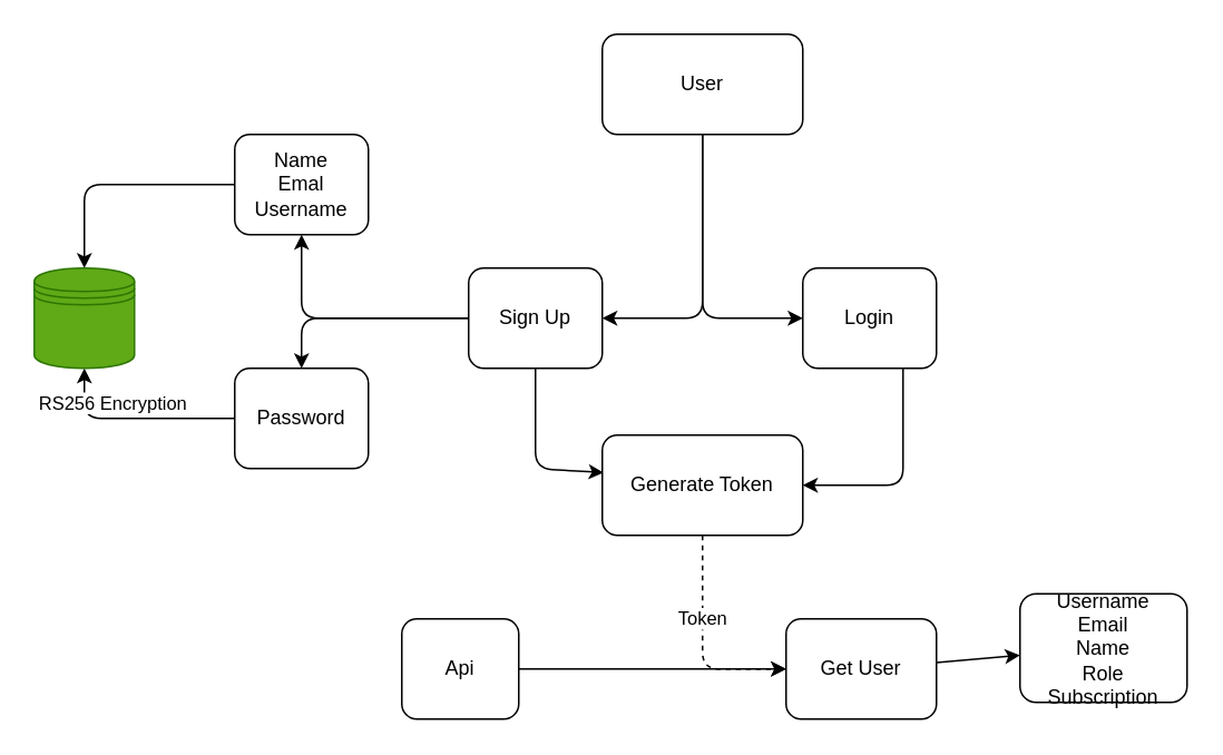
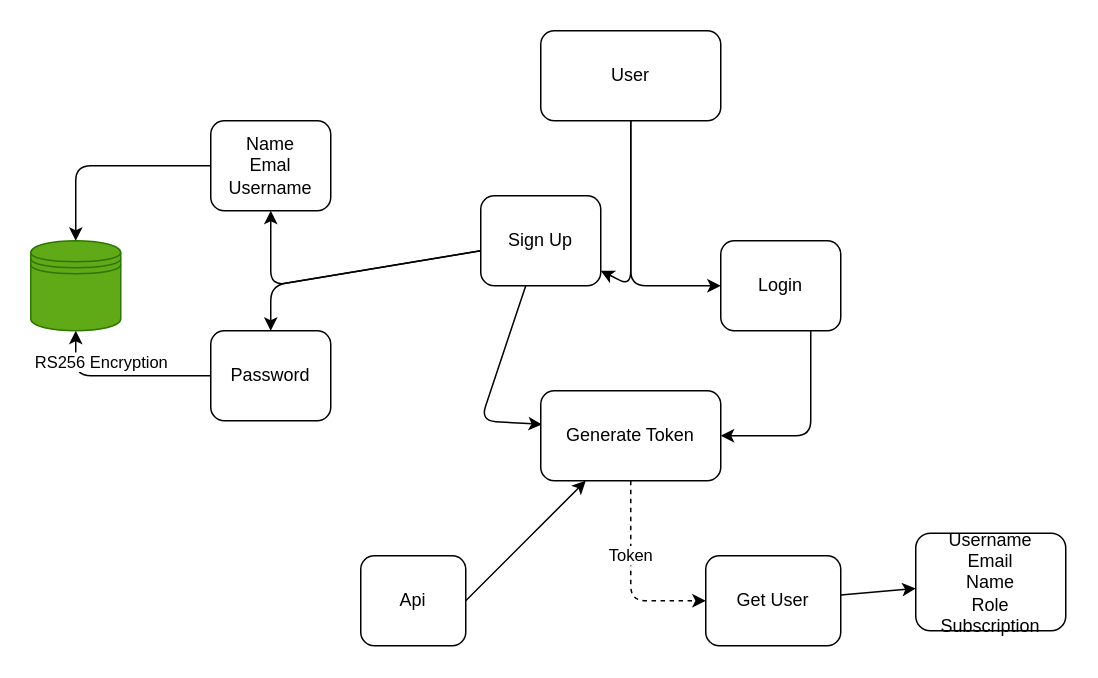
  <mxCell id="0" />
  <mxCell id="1" parent="0" />
  <mxCell id="2" value="" style="edgeStyle=none;html=1;" parent="1" source="4" target="8" edge="1"><mxGeometry relative="1" as="geometry"><Array as="points"><mxPoint x="420" y="190" /></Array></mxGeometry></mxCell>
  <mxCell id="3" style="edgeStyle=none;html=1;exitX=0.5;exitY=1;exitDx=0;exitDy=0;" parent="1" source="4" edge="1"><mxGeometry relative="1" as="geometry"><mxPoint x="480" y="190" as="targetPoint" /><Array as="points"><mxPoint x="420" y="190" /></Array></mxGeometry></mxCell>
  <mxCell id="4" value="User" style="rounded=1;whiteSpace=wrap;html=1;" parent="1" vertex="1"><mxGeometry x="360" y="20" width="120" height="60" as="geometry" /></mxCell>
  <mxCell id="5" value="" style="edgeStyle=none;html=1;" parent="1" source="8" target="11" edge="1"><mxGeometry relative="1" as="geometry"><Array as="points"><mxPoint x="180" y="190" /></Array></mxGeometry></mxCell>
  <mxCell id="6" value="" style="edgeStyle=none;html=1;" parent="1" source="8" target="13" edge="1"><mxGeometry relative="1" as="geometry"><Array as="points"><mxPoint x="180" y="190" /></Array></mxGeometry></mxCell>
  <mxCell id="7" style="edgeStyle=none;html=1;entryX=0.007;entryY=0.374;entryDx=0;entryDy=0;entryPerimeter=0;" edge="1" parent="1" source="8" target="16"><mxGeometry relative="1" as="geometry"><mxPoint x="380" y="310" as="targetPoint" /><Array as="points"><mxPoint x="320" y="280" /></Array></mxGeometry></mxCell>
- <mxCell id="8" value="Sign Up" style="whiteSpace=wrap;html=1;rounded=1;" parent="1" vertex="1"><mxGeometry x="280" y="160" width="80" height="60" as="geometry" /></mxCell>
+ <mxCell id="8" value="Sign Up" style="whiteSpace=wrap;html=1;rounded=1;" parent="1" vertex="1"><mxGeometry x="320" y="130" width="80" height="60" as="geometry" /></mxCell>
  <mxCell id="9" style="edgeStyle=none;html=1;entryX=1;entryY=0.5;entryDx=0;entryDy=0;" edge="1" parent="1" target="16"><mxGeometry relative="1" as="geometry"><mxPoint x="420" y="310" as="targetPoint" /><mxPoint x="540" y="220" as="sourcePoint" /><Array as="points"><mxPoint x="540" y="290" /></Array></mxGeometry></mxCell>
  <mxCell id="10" style="edgeStyle=none;html=1;entryX=0.5;entryY=0;entryDx=0;entryDy=0;" parent="1" source="11" target="14" edge="1"><mxGeometry relative="1" as="geometry"><Array as="points"><mxPoint x="50" y="110" /></Array></mxGeometry></mxCell>
  <mxCell id="11" value="Name&lt;br&gt;Emal&lt;br&gt;Username" style="whiteSpace=wrap;html=1;rounded=1;" parent="1" vertex="1"><mxGeometry y="80" width="80" height="60" as="geometry" x="140" /></mxCell>
  <mxCell id="12" value="RS256 Encryption" style="edgeStyle=none;html=1;entryX=0.5;entryY=1;entryDx=0;entryDy=0;" parent="1" source="13" target="14" edge="1"><mxGeometry x="0.221" y="-9" relative="1" as="geometry"><Array as="points"><mxPoint x="50" y="250" /></Array><mxPoint as="offset" /></mxGeometry></mxCell>
  <mxCell id="13" value="Password" style="whiteSpace=wrap;html=1;rounded=1;" parent="1" vertex="1"><mxGeometry y="220" width="80" height="60" as="geometry" x="140" /></mxCell>
  <mxCell id="14" value="" style="shape=datastore;whiteSpace=wrap;html=1;fillColor=#60a917;fontColor=#ffffff;strokeColor=#2D7600;" parent="1" vertex="1"><mxGeometry x="20" y="160" width="60" height="60" as="geometry" /></mxCell>
  <mxCell id="15" value="Token" style="edgeStyle=none;html=1;dashed=1;" edge="1" parent="1" source="16" target="22"><mxGeometry x="-0.231" relative="1" as="geometry"><Array as="points"><mxPoint x="420" y="400" /></Array><mxPoint as="offset" /></mxGeometry></mxCell>
  <mxCell id="16" value="Generate Token" style="rounded=1;whiteSpace=wrap;html=1;" vertex="1" parent="1"><mxGeometry x="360" y="260" width="120" height="60" as="geometry" /></mxCell>
  <mxCell id="17" value="Login" style="rounded=1;whiteSpace=wrap;html=1;" vertex="1" parent="1"><mxGeometry x="480" y="160" width="80" height="60" as="geometry" /></mxCell>
  <mxCell id="18" style="edgeStyle=none;html=1;" edge="1" parent="1" source="20"><mxGeometry relative="1" as="geometry"><mxPoint x="310" y="430" as="targetPoint" /></mxGeometry></mxCell>
- <mxCell id="19" style="edgeStyle=none;html=1;exitX=1;exitY=0.5;exitDx=0;exitDy=0;entryX=0;entryY=0.5;entryDx=0;entryDy=0;" edge="1" parent="1" source="20" target="22"><mxGeometry relative="1" as="geometry" /></mxCell>
+ <mxCell id="19" style="edgeStyle=none;html=1;exitX=1;exitY=0.5;exitDx=0;exitDy=0;" edge="1" parent="1" source="20" target="16"><mxGeometry relative="1" as="geometry" /></mxCell>
  <mxCell id="20" value="Api" style="rounded=1;whiteSpace=wrap;html=1;" vertex="1" parent="1"><mxGeometry x="240" y="370" width="70" height="60" as="geometry" /></mxCell>
  <mxCell id="21" value="" style="edgeStyle=none;html=1;" edge="1" parent="1" source="22" target="23"><mxGeometry relative="1" as="geometry" /></mxCell>
  <mxCell id="22" value="Get User" style="rounded=1;whiteSpace=wrap;html=1;" vertex="1" parent="1"><mxGeometry x="470" y="370" width="90" height="60" as="geometry" /></mxCell>
  <mxCell id="23" value="Username&lt;br&gt;Email&lt;br&gt;Name&lt;br&gt;Role&lt;br&gt;Subscription&lt;br&gt;" style="rounded=1;whiteSpace=wrap;html=1;" vertex="1" parent="1"><mxGeometry x="610" y="355" width="100" height="65" as="geometry" /></mxCell>
